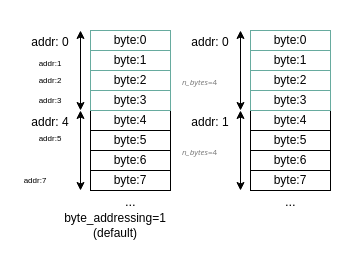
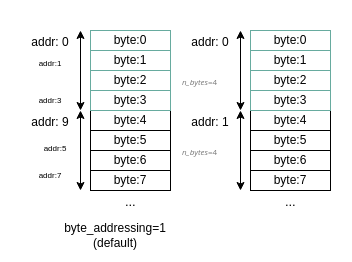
  <mxCell id="0" />
  <mxCell id="1" parent="0" />
  <mxCell id="2" value="byte:0" style="rounded=0;whiteSpace=wrap;html=1;strokeColor=#67AB9F;" vertex="1" parent="1"><mxGeometry x="250" y="30" width="80" height="20" as="geometry" /></mxCell>
  <mxCell id="3" value="&lt;span&gt;byte:1&lt;/span&gt;" style="rounded=0;whiteSpace=wrap;html=1;strokeColor=#67AB9F;" vertex="1" parent="1"><mxGeometry x="250" y="50" width="80" height="20" as="geometry" /></mxCell>
  <mxCell id="4" value="&lt;span&gt;byte:2&lt;/span&gt;" style="rounded=0;whiteSpace=wrap;html=1;strokeColor=#67AB9F;" vertex="1" parent="1"><mxGeometry x="250" y="70" width="80" height="20" as="geometry" /></mxCell>
  <mxCell id="5" value="&lt;span&gt;byte:4&lt;/span&gt;" style="rounded=0;whiteSpace=wrap;html=1;" vertex="1" parent="1"><mxGeometry x="250" y="110" width="80" height="20" as="geometry" /></mxCell>
  <mxCell id="6" value="&lt;span&gt;byte:5&lt;/span&gt;" style="rounded=0;whiteSpace=wrap;html=1;" vertex="1" parent="1"><mxGeometry x="250" y="130" width="80" height="20" as="geometry" /></mxCell>
  <mxCell id="7" value="&lt;span&gt;byte:6&lt;/span&gt;" style="rounded=0;whiteSpace=wrap;html=1;" vertex="1" parent="1"><mxGeometry x="250" y="150" width="80" height="20" as="geometry" /></mxCell>
  <mxCell id="8" value="&lt;span&gt;byte:7&lt;/span&gt;" style="rounded=0;whiteSpace=wrap;html=1;" vertex="1" parent="1"><mxGeometry x="250" y="170" width="80" height="20" as="geometry" /></mxCell>
  <mxCell id="9" value="" style="endArrow=classic;startArrow=classic;html=1;rounded=0;" edge="1" parent="1"><mxGeometry width="50" height="50" relative="1" as="geometry"><mxPoint x="240" y="110" as="sourcePoint" /><mxPoint x="240" y="30" as="targetPoint" /></mxGeometry></mxCell>
  <mxCell id="10" value="" style="endArrow=classic;startArrow=classic;html=1;rounded=0;" edge="1" parent="1"><mxGeometry width="50" height="50" relative="1" as="geometry"><mxPoint x="240" y="190" as="sourcePoint" /><mxPoint x="240" y="110" as="targetPoint" /></mxGeometry></mxCell>
  <mxCell id="11" value="        ..." style="text;strokeColor=none;fillColor=none;align=left;verticalAlign=middle;spacingLeft=4;spacingRight=4;overflow=hidden;points=[[0,0.5],[1,0.5]];portConstraint=eastwest;rotatable=0;fontSize=13;" vertex="1" parent="1"><mxGeometry x="250" y="190" width="80" height="20" as="geometry" /></mxCell>
  <mxCell id="12" value="&lt;font style=&quot;font-size: 12px&quot;&gt;addr: 0&lt;/font&gt;" style="text;html=1;strokeColor=none;fillColor=none;align=center;verticalAlign=middle;whiteSpace=wrap;rounded=0;fontSize=32;" vertex="1" parent="1"><mxGeometry x="180" y="20" width="60" height="30" as="geometry" /></mxCell>
  <mxCell id="13" value="&lt;font style=&quot;font-size: 12px&quot;&gt;addr: 1&lt;/font&gt;" style="text;html=1;strokeColor=none;fillColor=none;align=center;verticalAlign=middle;whiteSpace=wrap;rounded=0;fontSize=32;" vertex="1" parent="1"><mxGeometry x="180" y="100" width="60" height="30" as="geometry" /></mxCell>
  <mxCell id="14" value="&lt;span&gt;byte:3&lt;/span&gt;" style="rounded=0;whiteSpace=wrap;html=1;strokeColor=#67AB9F;" vertex="1" parent="1"><mxGeometry x="250" y="90" width="80" height="20" as="geometry" /></mxCell>
  <mxCell id="15" value="byte:0" style="rounded=0;whiteSpace=wrap;html=1;strokeColor=#67AB9F;" vertex="1" parent="1"><mxGeometry x="90" y="30" width="80" height="20" as="geometry" /></mxCell>
  <mxCell id="16" value="&lt;span&gt;byte:1&lt;/span&gt;" style="rounded=0;whiteSpace=wrap;html=1;strokeColor=#67AB9F;" vertex="1" parent="1"><mxGeometry x="90" y="50" width="80" height="20" as="geometry" /></mxCell>
  <mxCell id="17" value="&lt;span&gt;byte:2&lt;/span&gt;" style="rounded=0;whiteSpace=wrap;html=1;strokeColor=#67AB9F;" vertex="1" parent="1"><mxGeometry x="90" y="70" width="80" height="20" as="geometry" /></mxCell>
  <mxCell id="18" value="&lt;span&gt;byte:4&lt;/span&gt;" style="rounded=0;whiteSpace=wrap;html=1;" vertex="1" parent="1"><mxGeometry x="90" y="110" width="80" height="20" as="geometry" /></mxCell>
  <mxCell id="19" value="&lt;span&gt;byte:5&lt;/span&gt;" style="rounded=0;whiteSpace=wrap;html=1;" vertex="1" parent="1"><mxGeometry x="90" y="130" width="80" height="20" as="geometry" /></mxCell>
  <mxCell id="20" value="&lt;span&gt;byte:6&lt;/span&gt;" style="rounded=0;whiteSpace=wrap;html=1;" vertex="1" parent="1"><mxGeometry x="90" y="150" width="80" height="20" as="geometry" /></mxCell>
  <mxCell id="21" value="&lt;span&gt;byte:7&lt;/span&gt;" style="rounded=0;whiteSpace=wrap;html=1;" vertex="1" parent="1"><mxGeometry x="90" y="170" width="80" height="20" as="geometry" /></mxCell>
  <mxCell id="22" value="" style="endArrow=classic;startArrow=classic;html=1;rounded=0;" edge="1" parent="1"><mxGeometry width="50" height="50" relative="1" as="geometry"><mxPoint x="80" y="110" as="sourcePoint" /><mxPoint x="80" y="30" as="targetPoint" /></mxGeometry></mxCell>
  <mxCell id="23" value="" style="endArrow=classic;startArrow=classic;html=1;rounded=0;" edge="1" parent="1"><mxGeometry width="50" height="50" relative="1" as="geometry"><mxPoint x="80" y="190" as="sourcePoint" /><mxPoint x="80" y="110" as="targetPoint" /></mxGeometry></mxCell>
  <mxCell id="24" value="        ..." style="text;strokeColor=none;fillColor=none;align=left;verticalAlign=middle;spacingLeft=4;spacingRight=4;overflow=hidden;points=[[0,0.5],[1,0.5]];portConstraint=eastwest;rotatable=0;fontSize=13;" vertex="1" parent="1"><mxGeometry x="90" y="190" width="80" height="20" as="geometry" /></mxCell>
  <mxCell id="25" value="&lt;font style=&quot;font-size: 12px&quot;&gt;addr: 0&lt;/font&gt;" style="text;html=1;strokeColor=none;fillColor=none;align=center;verticalAlign=middle;whiteSpace=wrap;rounded=0;fontSize=32;" vertex="1" parent="1"><mxGeometry x="20" y="20" width="60" height="30" as="geometry" /></mxCell>
- <mxCell id="26" value="&lt;font style=&quot;font-size: 12px&quot;&gt;addr: 4&lt;/font&gt;" style="text;html=1;strokeColor=none;fillColor=none;align=center;verticalAlign=middle;whiteSpace=wrap;rounded=0;fontSize=32;" vertex="1" parent="1"><mxGeometry x="20" y="100" width="60" height="30" as="geometry" /></mxCell>
- <mxCell id="27" value="byte_addressing=1 (default)" style="text;html=1;strokeColor=none;fillColor=none;align=center;verticalAlign=middle;whiteSpace=wrap;rounded=0;fontSize=12;" vertex="1" parent="1"><mxGeometry x="60" y="210" width="110" height="30" as="geometry" /></mxCell>
+ <mxCell id="26" value="&lt;font style=&quot;font-size: 12px&quot;&gt;addr: 9&lt;/font&gt;" style="text;html=1;strokeColor=none;fillColor=none;align=center;verticalAlign=middle;whiteSpace=wrap;rounded=0;fontSize=32;" vertex="1" parent="1"><mxGeometry x="20" y="100" width="60" height="30" as="geometry" /></mxCell>
+ <mxCell id="27" value="byte_addressing=1 (default)" style="text;html=1;strokeColor=none;fillColor=none;align=center;verticalAlign=middle;whiteSpace=wrap;rounded=0;fontSize=12;" vertex="1" parent="1"><mxGeometry x="60" y="220" width="110" height="30" as="geometry" /></mxCell>
  <mxCell id="28" value="&lt;span&gt;byte:3&lt;/span&gt;" style="rounded=0;whiteSpace=wrap;html=1;strokeColor=#67AB9F;" vertex="1" parent="1"><mxGeometry x="90" y="90" width="80" height="20" as="geometry" /></mxCell>
  <mxCell id="29" value="addr:1" style="text;html=1;strokeColor=none;fillColor=none;align=center;verticalAlign=middle;whiteSpace=wrap;rounded=0;fontSize=8;" vertex="1" parent="1"><mxGeometry x="35" y="55" width="30" height="15" as="geometry" /></mxCell>
- <mxCell id="30" value="addr:2" style="text;html=1;strokeColor=none;fillColor=none;align=center;verticalAlign=middle;whiteSpace=wrap;rounded=0;fontSize=8;" vertex="1" parent="1"><mxGeometry x="35" y="72.5" width="30" height="15" as="geometry" /></mxCell>
  <mxCell id="31" value="addr:3" style="text;html=1;strokeColor=none;fillColor=none;align=center;verticalAlign=middle;whiteSpace=wrap;rounded=0;fontSize=8;" vertex="1" parent="1"><mxGeometry x="35" y="92.5" width="30" height="15" as="geometry" /></mxCell>
- <mxCell id="32" value="addr:5" style="text;html=1;strokeColor=none;fillColor=none;align=center;verticalAlign=middle;whiteSpace=wrap;rounded=0;fontSize=8;" vertex="1" parent="1"><mxGeometry x="35" y="130" width="30" height="15" as="geometry" /></mxCell>
- <mxCell id="33" value="addr:7" style="text;html=1;strokeColor=none;fillColor=none;align=center;verticalAlign=middle;whiteSpace=wrap;rounded=0;fontSize=8;" vertex="1" parent="1"><mxGeometry x="20" y="172.5" width="30" height="15" as="geometry" /></mxCell>
+ <mxCell id="32" value="addr:5" style="text;html=1;strokeColor=none;fillColor=none;align=center;verticalAlign=middle;whiteSpace=wrap;rounded=0;fontSize=8;" vertex="1" parent="1"><mxGeometry x="40" y="140" width="30" height="15" as="geometry" /></mxCell>
+ <mxCell id="33" value="addr:7" style="text;html=1;strokeColor=none;fillColor=none;align=center;verticalAlign=middle;whiteSpace=wrap;rounded=0;fontSize=8;" vertex="1" parent="1"><mxGeometry x="35" y="167.5" width="30" height="15" as="geometry" /></mxCell>
  <mxCell id="34" value="&lt;font style=&quot;font-size: 8px&quot;&gt;&lt;span class=&quot;md-pair-s md-expand&quot; style=&quot;box-sizing: border-box ; color: rgb(119 , 119 , 119) ; font-family: &amp;#34;open sans&amp;#34; , &amp;#34;clear sans&amp;#34; , &amp;#34;helvetica neue&amp;#34; , &amp;#34;helvetica&amp;#34; , &amp;#34;arial&amp;#34; , &amp;#34;segoe ui emoji&amp;#34; , sans-serif ; font-style: normal ; font-weight: 400 ; letter-spacing: normal ; text-align: left ; text-indent: 0px ; text-transform: none ; word-spacing: 0px ; background-color: rgb(255 , 255 , 255)&quot;&gt;&lt;em style=&quot;box-sizing: border-box&quot;&gt;&lt;span class=&quot;md-plain&quot; style=&quot;box-sizing: border-box&quot;&gt;n_bytes&lt;/span&gt;&lt;/em&gt;&lt;/span&gt;&lt;span class=&quot;md-plain md-expand&quot; style=&quot;box-sizing: border-box ; color: rgb(119 , 119 , 119) ; font-family: &amp;#34;open sans&amp;#34; , &amp;#34;clear sans&amp;#34; , &amp;#34;helvetica neue&amp;#34; , &amp;#34;helvetica&amp;#34; , &amp;#34;arial&amp;#34; , &amp;#34;segoe ui emoji&amp;#34; , sans-serif ; font-style: normal ; font-weight: 400 ; letter-spacing: normal ; text-align: left ; text-indent: 0px ; text-transform: none ; word-spacing: 0px ; background-color: rgb(255 , 255 , 255)&quot;&gt;=4&lt;/span&gt;&lt;/font&gt;" style="text;whiteSpace=wrap;html=1;fontSize=8;" vertex="1" parent="1"><mxGeometry x="180" y="70" width="50" height="20" as="geometry" /></mxCell>
  <mxCell id="35" value="&lt;font style=&quot;font-size: 8px&quot;&gt;&lt;span class=&quot;md-pair-s md-expand&quot; style=&quot;box-sizing: border-box ; color: rgb(119 , 119 , 119) ; font-family: &amp;#34;open sans&amp;#34; , &amp;#34;clear sans&amp;#34; , &amp;#34;helvetica neue&amp;#34; , &amp;#34;helvetica&amp;#34; , &amp;#34;arial&amp;#34; , &amp;#34;segoe ui emoji&amp;#34; , sans-serif ; font-style: normal ; font-weight: 400 ; letter-spacing: normal ; text-align: left ; text-indent: 0px ; text-transform: none ; word-spacing: 0px ; background-color: rgb(255 , 255 , 255)&quot;&gt;&lt;em style=&quot;box-sizing: border-box&quot;&gt;&lt;span class=&quot;md-plain&quot; style=&quot;box-sizing: border-box&quot;&gt;n_bytes&lt;/span&gt;&lt;/em&gt;&lt;/span&gt;&lt;span class=&quot;md-plain md-expand&quot; style=&quot;box-sizing: border-box ; color: rgb(119 , 119 , 119) ; font-family: &amp;#34;open sans&amp;#34; , &amp;#34;clear sans&amp;#34; , &amp;#34;helvetica neue&amp;#34; , &amp;#34;helvetica&amp;#34; , &amp;#34;arial&amp;#34; , &amp;#34;segoe ui emoji&amp;#34; , sans-serif ; font-style: normal ; font-weight: 400 ; letter-spacing: normal ; text-align: left ; text-indent: 0px ; text-transform: none ; word-spacing: 0px ; background-color: rgb(255 , 255 , 255)&quot;&gt;=4&lt;/span&gt;&lt;/font&gt;" style="text;whiteSpace=wrap;html=1;fontSize=8;" vertex="1" parent="1"><mxGeometry x="180" y="140" width="50" height="20" as="geometry" /></mxCell>
